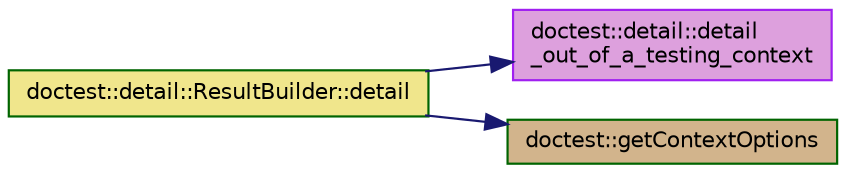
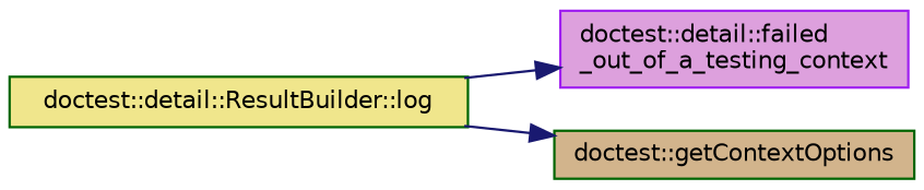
  digraph {
    rankdir=LR
    node [color=darkgreen fontname=Helvetica fontsize=10 shape=record style=filled]
    edge [arrowhead=normal color=midnightblue fontname=Helvetica fontsize=10 labelfontname=Helvetica labelfontsize=10 style=solid]
-   n1 [fillcolor=khaki fontcolor=black height=0.2 label="doctest::detail::ResultBuilder::detail" width=0.4]
-   n2 [color=purple fillcolor=plum height=0.2 label="doctest::detail::detail\l_out_of_a_testing_context" width=0.4]
+   n1 [fillcolor=khaki fontcolor=black height=0.2 label="doctest::detail::ResultBuilder::log" width=0.4]
+   n2 [color=purple fillcolor=plum height=0.2 label="doctest::detail::failed\l_out_of_a_testing_context" width=0.4]
    n3 [fillcolor=tan height=0.2 label="doctest::getContextOptions" width=0.4]
    n1 -> n2
    n1 -> n3
  }
